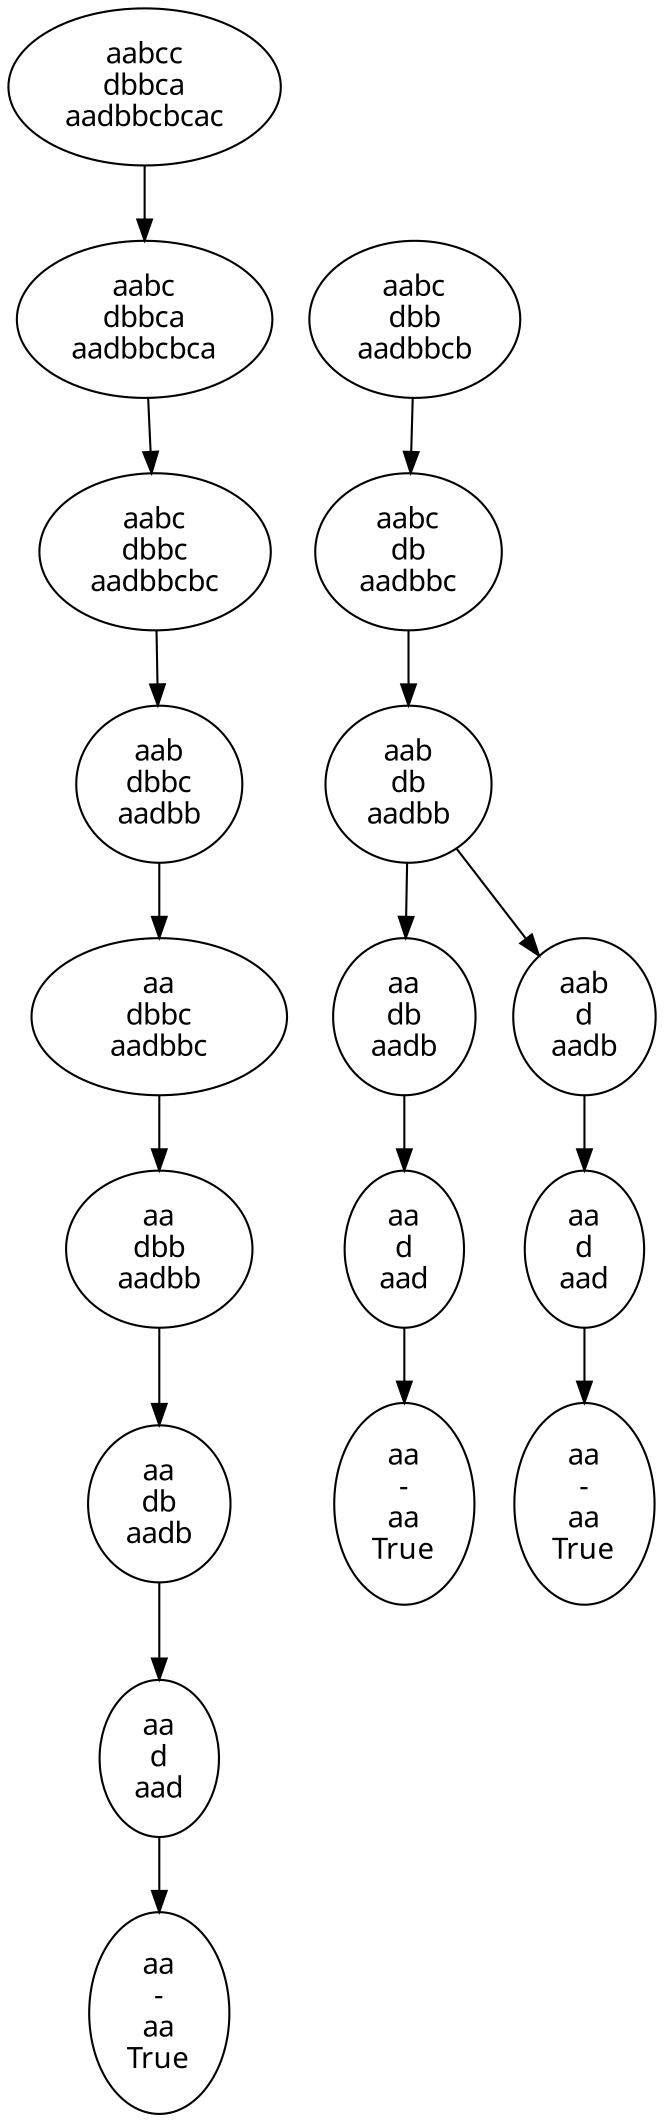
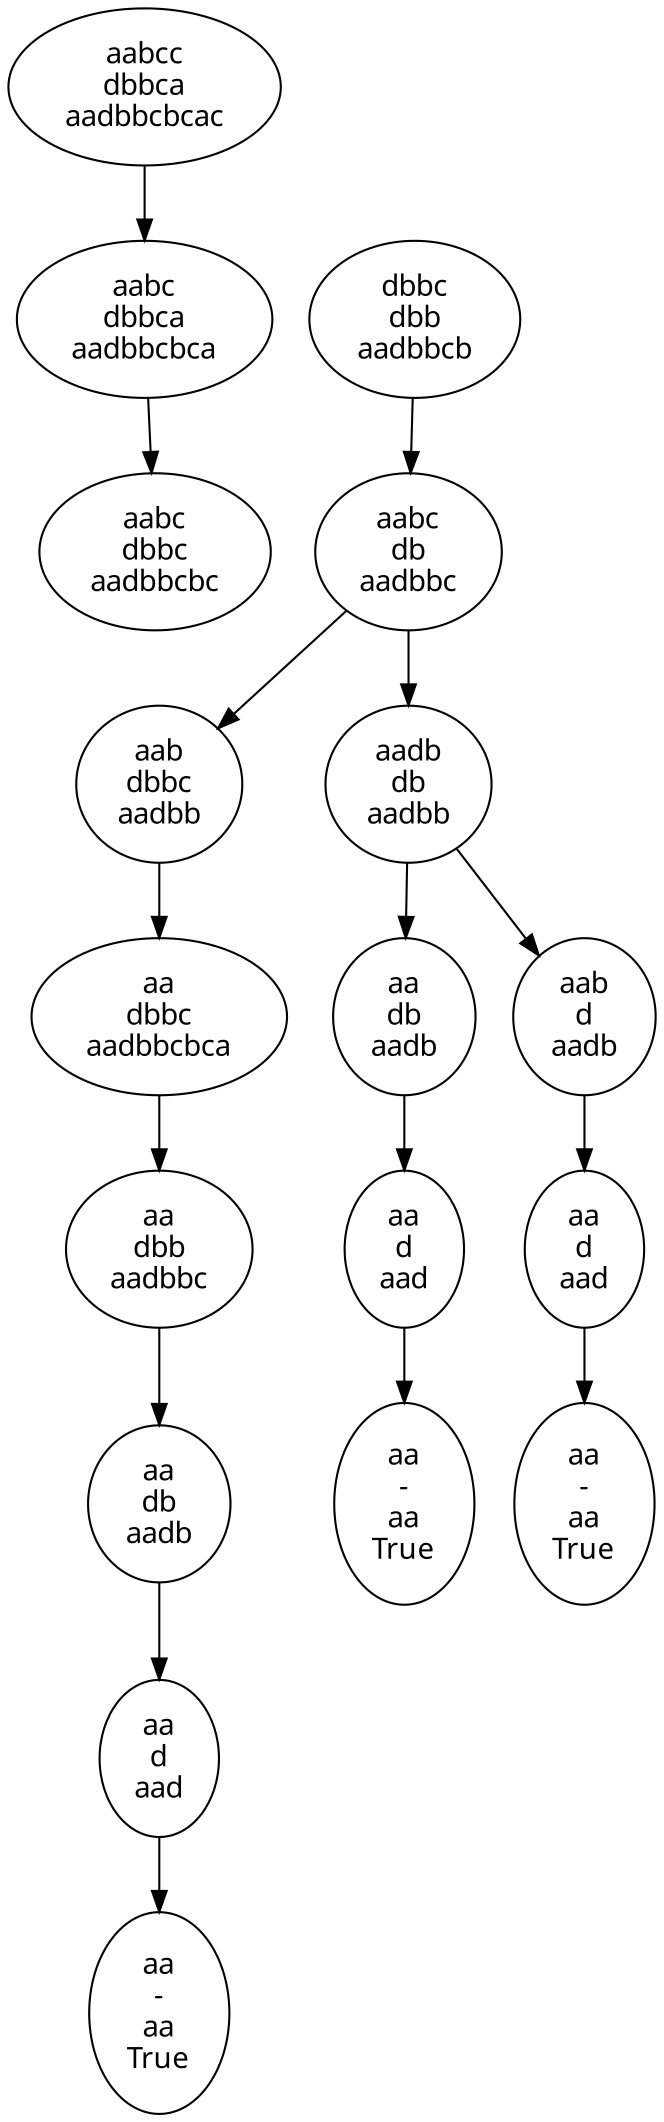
  digraph {
    fontname="Noto Sans"
    node [fontname="Noto Sans"]
    edge [fontname="Noto Sans"]
    n1 [label="aabcc\ndbbca\naadbbcbcac"]
    n2 [label="aabc\ndbbca\naadbbcbca"]
    n3 [label="aabc\ndbbc\naadbbcbc"]
    n4 [label="aab\ndbbc\naadbb"]
-   n5 [label="aa\ndbbc\naadbbc"]
-   n6 [label="aabc\ndbb\naadbbcb"]
+   n5 [label="aa\ndbbc\naadbbcbca"]
+   n6 [label="dbbc\ndbb\naadbbcb"]
    n7 [label="aabc\ndb\naadbbc"]
-   n8 [label="aa\ndbb\naadbb"]
-   n9 [label="aab\ndb\naadbb"]
+   n8 [label="aa\ndbb\naadbbc"]
+   n9 [label="aadb\ndb\naadbb"]
    n10 [label="aa\ndb\naadb"]
    n11 [label="aa\nd\naad"]
    n12 [label="aa\n-\naa\nTrue"]
    n13 [label="aa\ndb\naadb"]
    n14 [label="aab\nd\naadb"]
    n15 [label="aa\nd\naad"]
    n16 [label="aa\nd\naad"]
    n17 [label="aa\n-\naa\nTrue"]
    n18 [label="aa\n-\naa\nTrue"]
    n1 -> n2
    n2 -> n3
-   n3 -> n4
+   n7 -> n4
    n4 -> n5
    n5 -> n8
    n6 -> n7
    n7 -> n9
    n8 -> n10
    n9 -> n13
    n9 -> n14
    n10 -> n11
    n11 -> n12
    n13 -> n15
    n14 -> n16
    n15 -> n17
    n16 -> n18
  }
